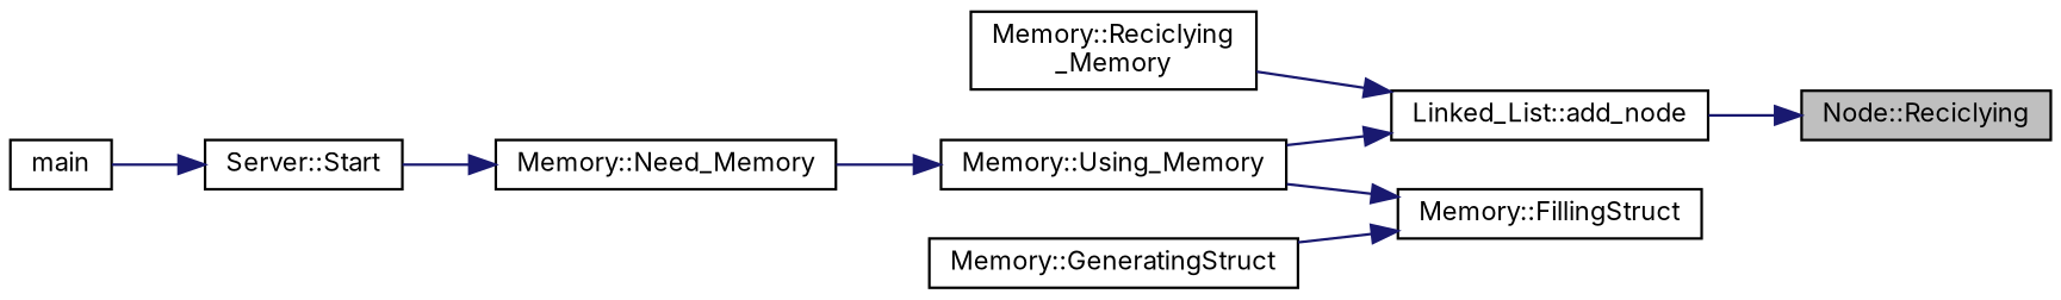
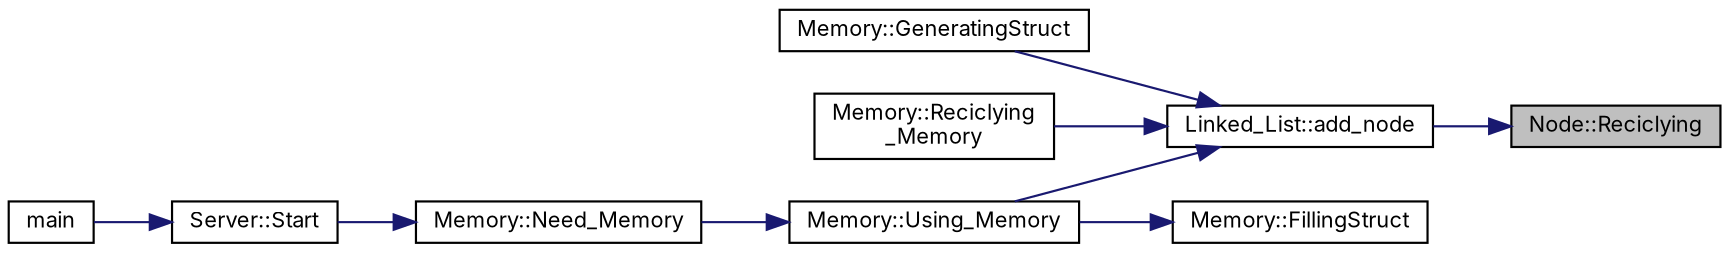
  digraph {
    fontname=Inter
    rankdir=RL
    node [color=black fillcolor=white fontname=Inter fontsize=10 shape=record style=filled]
    edge [color=midnightblue dir=back fontname=Inter fontsize=10 labelfontname=Helvetica labelfontsize=10 style=solid]
    n1 [fillcolor=grey75 fontcolor=black height=0.2 label="Node::Reciclying" width=0.4]
    n2 [height=0.2 label="Linked_List::add_node" width=0.4]
    n3 [height=0.2 label="Memory::GeneratingStruct" width=0.4]
    n4 [height=0.2 label="Memory::Reciclying\l_Memory" width=0.4]
    n5 [height=0.2 label="Memory::Using_Memory" width=0.4]
    n6 [height=0.2 label="Memory::Need_Memory" width=0.4]
    n7 [height=0.2 label="Memory::FillingStruct" width=0.4]
    n8 [height=0.2 label="Server::Start" width=0.4]
    n9 [height=0.2 label=main width=0.4]
    n1 -> n2
-   n7 -> n3
+   n2 -> n3
    n2 -> n4
    n2 -> n5
    n5 -> n6
    n6 -> n8
    n7 -> n5
    n8 -> n9
  }
